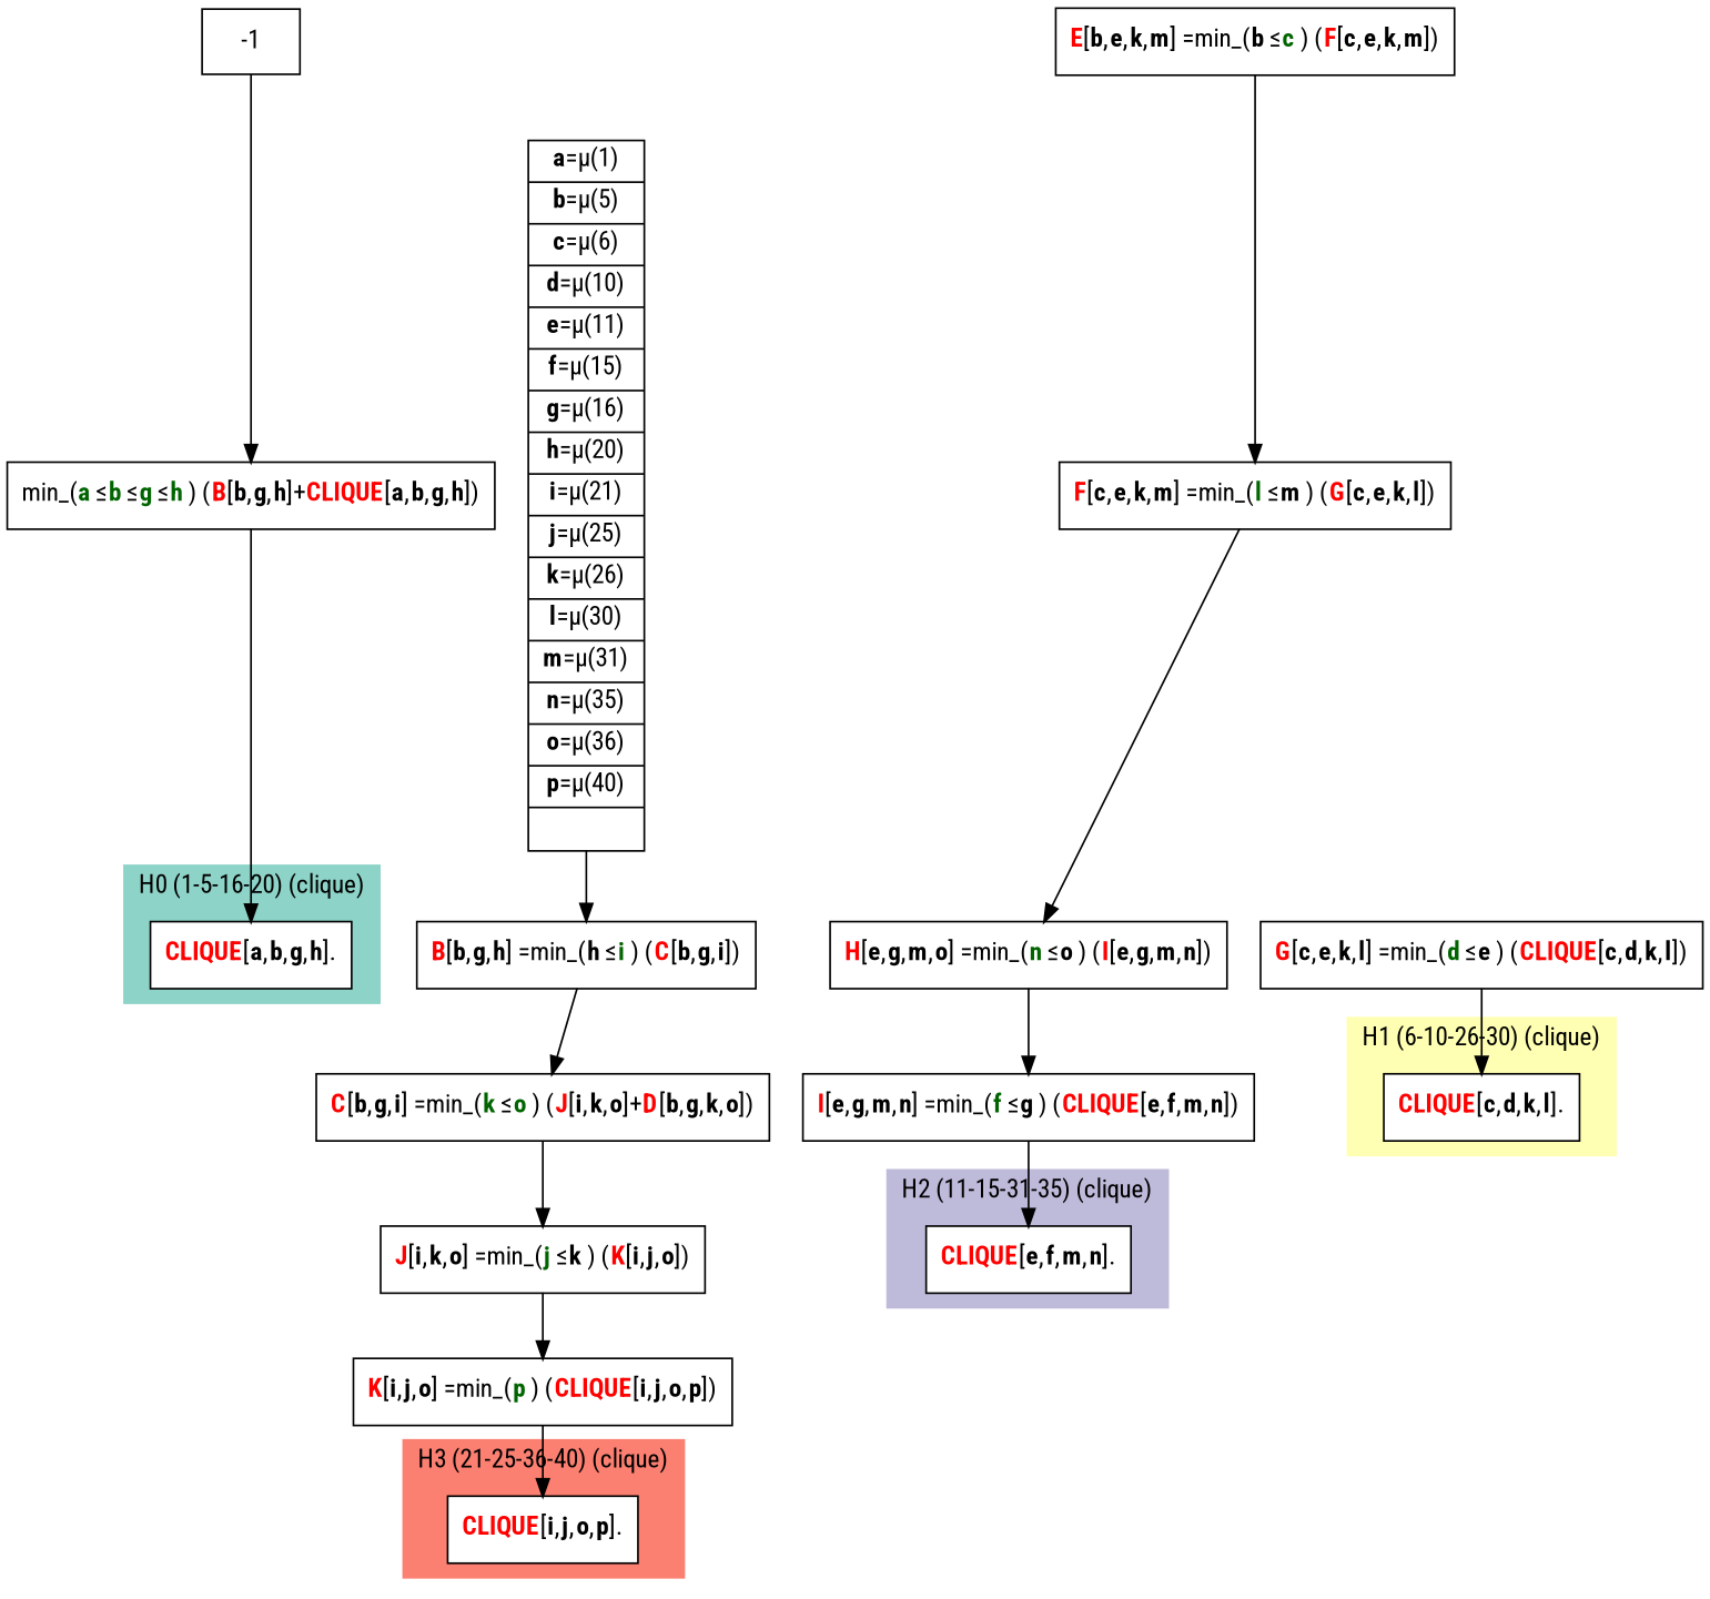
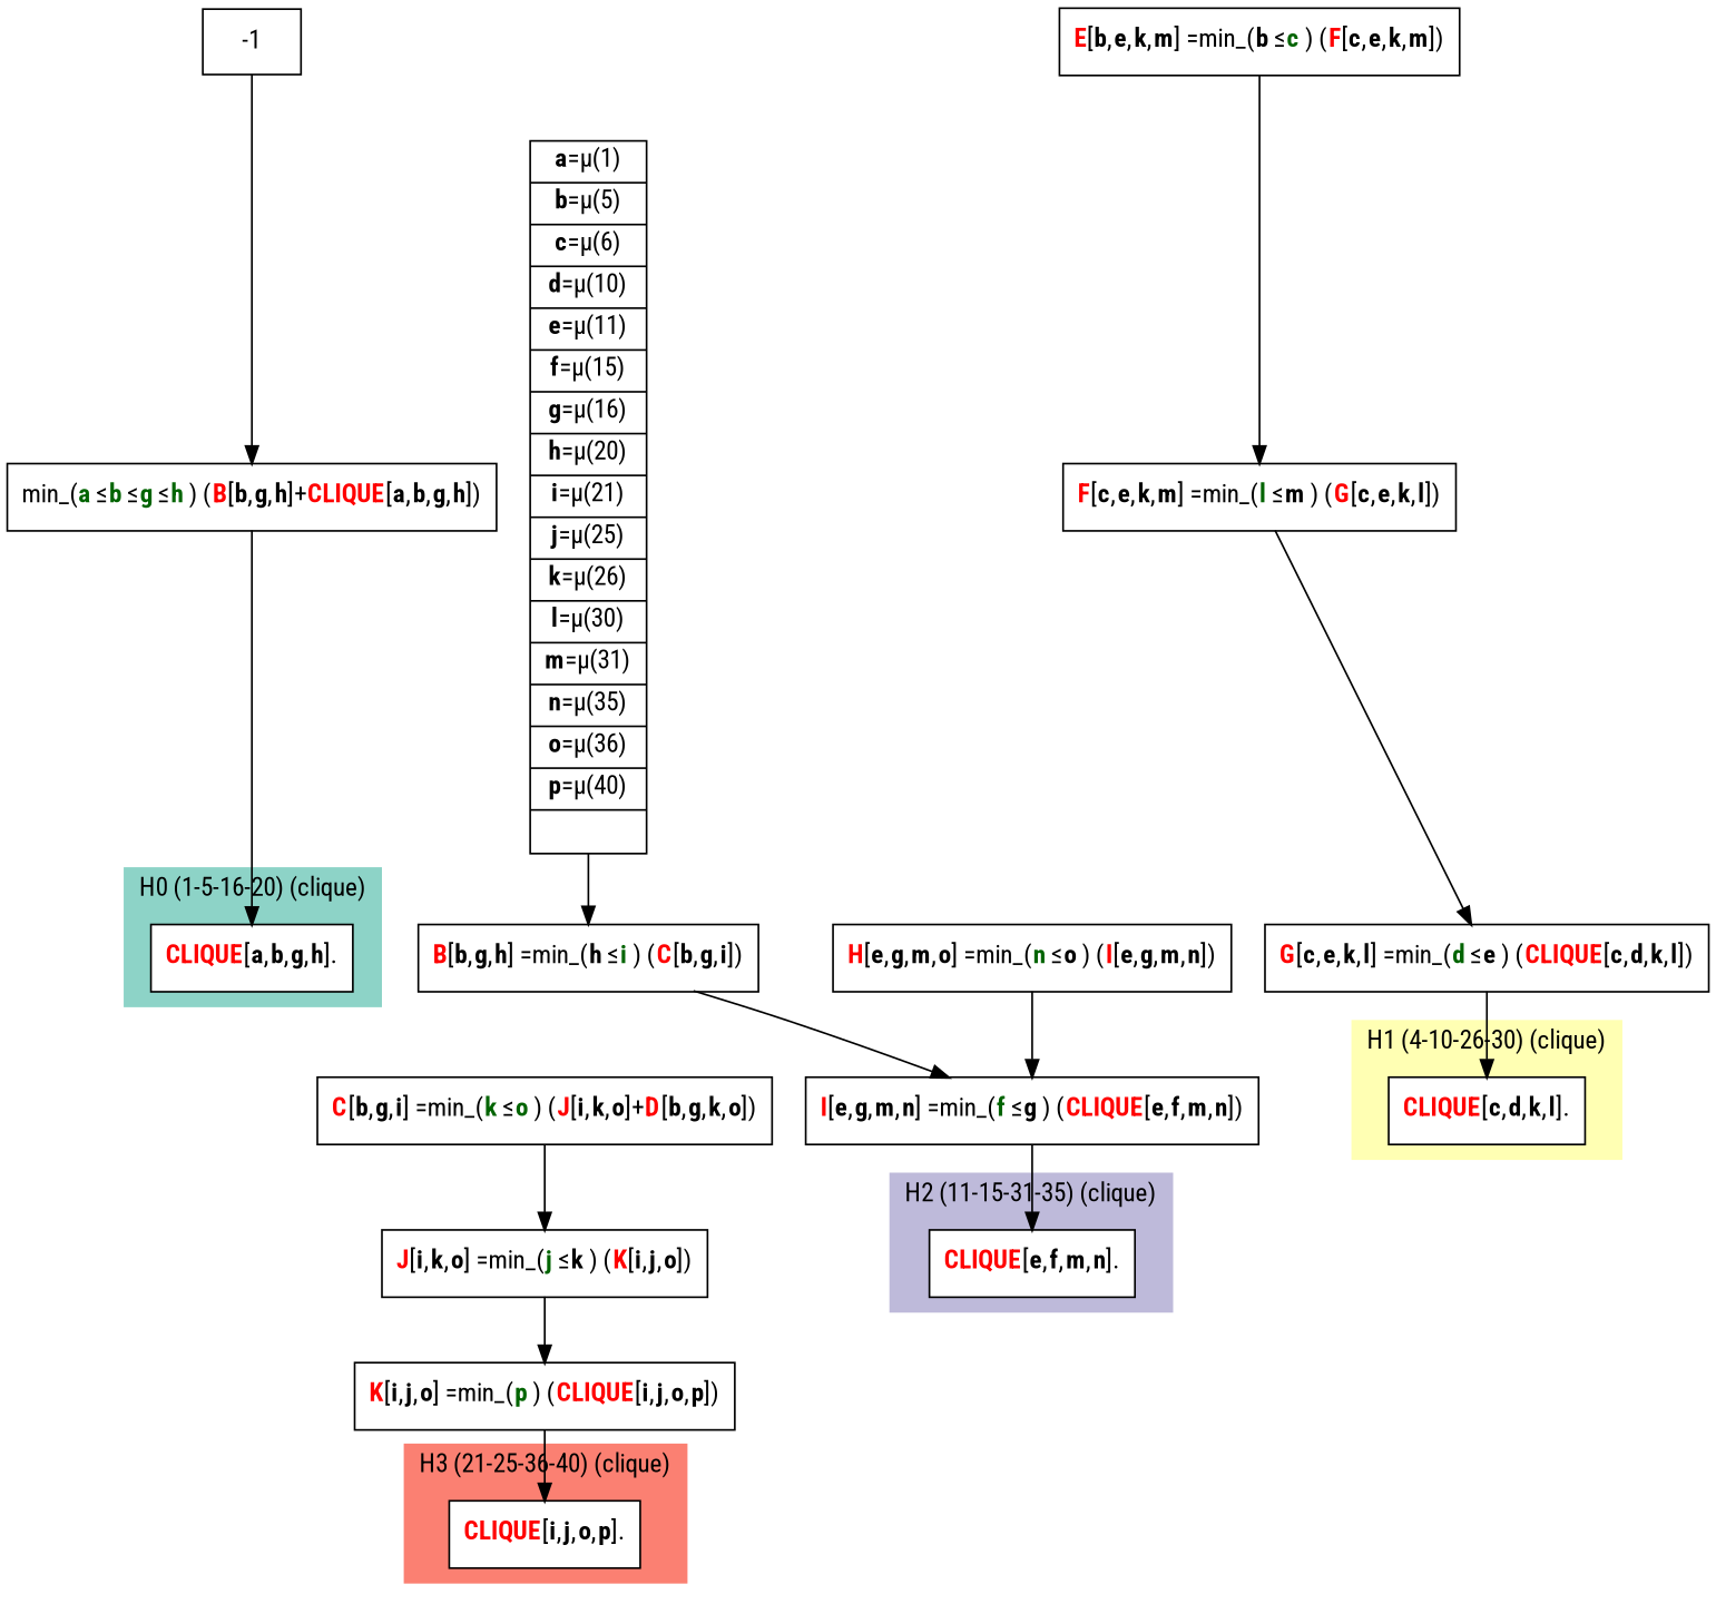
  digraph {
    fontname="Roboto Condensed"
    node [fontname="Roboto Condensed" shape=record]
    edge [fontname="Roboto Condensed"]
    n1 [fillcolor=white label=<{<FONT COLOR="RED"><b>CLIQUE</b></FONT>[<b>a</b>,<b>b</b>,<b>g</b>,<b>h</b>].}> style=filled]
    n2 [fillcolor=white label=<{<FONT COLOR="RED"><b>CLIQUE</b></FONT>[<b>c</b>,<b>d</b>,<b>k</b>,<b>l</b>].}> style=filled]
    n3 [fillcolor=white label=<{<FONT COLOR="RED"><b>CLIQUE</b></FONT>[<b>e</b>,<b>f</b>,<b>m</b>,<b>n</b>].}> style=filled]
    n4 [fillcolor=white label=<{<FONT COLOR="RED"><b>CLIQUE</b></FONT>[<b>i</b>,<b>j</b>,<b>o</b>,<b>p</b>].}> style=filled]
    n5 [label=<{min_(<FONT COLOR="DARKGREEN"><b>a</b></FONT> &le;<FONT COLOR="DARKGREEN"><b>b</b></FONT> &le;<FONT COLOR="DARKGREEN"><b>g</b></FONT> &le;<FONT COLOR="DARKGREEN"><b>h</b></FONT> ) (<FONT COLOR="RED"><b>B</b></FONT>[<b>b</b>,<b>g</b>,<b>h</b>]+<FONT COLOR="RED"><b>CLIQUE</b></FONT>[<b>a</b>,<b>b</b>,<b>g</b>,<b>h</b>])}>]
    n6 [label=<{<FONT COLOR="RED"><b>B</b></FONT>[<b>b</b>,<b>g</b>,<b>h</b>] =min_(<b>h</b> &le;<FONT COLOR="DARKGREEN"><b>i</b></FONT> ) (<FONT COLOR="RED"><b>C</b></FONT>[<b>b</b>,<b>g</b>,<b>i</b>])}>]
    n7 [label=<{<FONT COLOR="RED"><b>C</b></FONT>[<b>b</b>,<b>g</b>,<b>i</b>] =min_(<FONT COLOR="DARKGREEN"><b>k</b></FONT> &le;<FONT COLOR="DARKGREEN"><b>o</b></FONT> ) (<FONT COLOR="RED"><b>J</b></FONT>[<b>i</b>,<b>k</b>,<b>o</b>]+<FONT COLOR="RED"><b>D</b></FONT>[<b>b</b>,<b>g</b>,<b>k</b>,<b>o</b>])}>]
    -1 [shape=box]
    n9 [label=<{<FONT COLOR="RED"><b>J</b></FONT>[<b>i</b>,<b>k</b>,<b>o</b>] =min_(<FONT COLOR="DARKGREEN"><b>j</b></FONT> &le;<b>k</b> ) (<FONT COLOR="RED"><b>K</b></FONT>[<b>i</b>,<b>j</b>,<b>o</b>])}>]
    n10 [label=<{<FONT COLOR="RED"><b>K</b></FONT>[<b>i</b>,<b>j</b>,<b>o</b>] =min_(<FONT COLOR="DARKGREEN"><b>p</b></FONT> ) (<FONT COLOR="RED"><b>CLIQUE</b></FONT>[<b>i</b>,<b>j</b>,<b>o</b>,<b>p</b>])}>]
    n11 [label=<{<FONT COLOR="RED"><b>E</b></FONT>[<b>b</b>,<b>e</b>,<b>k</b>,<b>m</b>] =min_(<b>b</b> &le;<FONT COLOR="DARKGREEN"><b>c</b></FONT> ) (<FONT COLOR="RED"><b>F</b></FONT>[<b>c</b>,<b>e</b>,<b>k</b>,<b>m</b>])}>]
    n12 [label=<{<FONT COLOR="RED"><b>F</b></FONT>[<b>c</b>,<b>e</b>,<b>k</b>,<b>m</b>] =min_(<FONT COLOR="DARKGREEN"><b>l</b></FONT> &le;<b>m</b> ) (<FONT COLOR="RED"><b>G</b></FONT>[<b>c</b>,<b>e</b>,<b>k</b>,<b>l</b>])}>]
    n13 [label=<{<FONT COLOR="RED"><b>H</b></FONT>[<b>e</b>,<b>g</b>,<b>m</b>,<b>o</b>] =min_(<FONT COLOR="DARKGREEN"><b>n</b></FONT> &le;<b>o</b> ) (<FONT COLOR="RED"><b>I</b></FONT>[<b>e</b>,<b>g</b>,<b>m</b>,<b>n</b>])}>]
    n14 [label=<{<FONT COLOR="RED"><b>I</b></FONT>[<b>e</b>,<b>g</b>,<b>m</b>,<b>n</b>] =min_(<FONT COLOR="DARKGREEN"><b>f</b></FONT> &le;<b>g</b> ) (<FONT COLOR="RED"><b>CLIQUE</b></FONT>[<b>e</b>,<b>f</b>,<b>m</b>,<b>n</b>])}>]
    n15 [label=<{<FONT COLOR="RED"><b>G</b></FONT>[<b>c</b>,<b>e</b>,<b>k</b>,<b>l</b>] =min_(<FONT COLOR="DARKGREEN"><b>d</b></FONT> &le;<b>e</b> ) (<FONT COLOR="RED"><b>CLIQUE</b></FONT>[<b>c</b>,<b>d</b>,<b>k</b>,<b>l</b>])}>]
    n16 [label=<{<b>a</b>=&#956;(1) | <b>b</b>=&#956;(5) | <b>c</b>=&#956;(6) | <b>d</b>=&#956;(10) | <b>e</b>=&#956;(11) | <b>f</b>=&#956;(15) | <b>g</b>=&#956;(16) | <b>h</b>=&#956;(20) | <b>i</b>=&#956;(21) | <b>j</b>=&#956;(25) | <b>k</b>=&#956;(26) | <b>l</b>=&#956;(30) | <b>m</b>=&#956;(31) | <b>n</b>=&#956;(35) | <b>o</b>=&#956;(36) | <b>p</b>=&#956;(40) | }>]
    subgraph cluster_1 {
      color="#8DD3C7"
      label="H0 (1-5-16-20) (clique)"
      labeljust=l
      style=filled
      n1
    }
    subgraph cluster_2 {
      color="#FFFFB3"
-     label="H1 (6-10-26-30) (clique)"
+     label="H1 (4-10-26-30) (clique)"
      labeljust=l
      style=filled
      n2
    }
    subgraph cluster_3 {
      color="#BEBADA"
      label="H2 (11-15-31-35) (clique)"
      labeljust=l
      style=filled
      n3
    }
    subgraph cluster_4 {
      color="#FB8072"
      label="H3 (21-25-36-40) (clique)"
      labeljust=l
      style=filled
      n4
    }
    n5 -> n1
-   n6 -> n7
+   n6 -> n14
    n7 -> n9
    -1 -> n5
    n9 -> n10
    n10 -> n4
    n11 -> n12
-   n12 -> n13
+   n12 -> n15
    n13 -> n14
    n14 -> n3
    n15 -> n2
    n16 -> n6
  }
